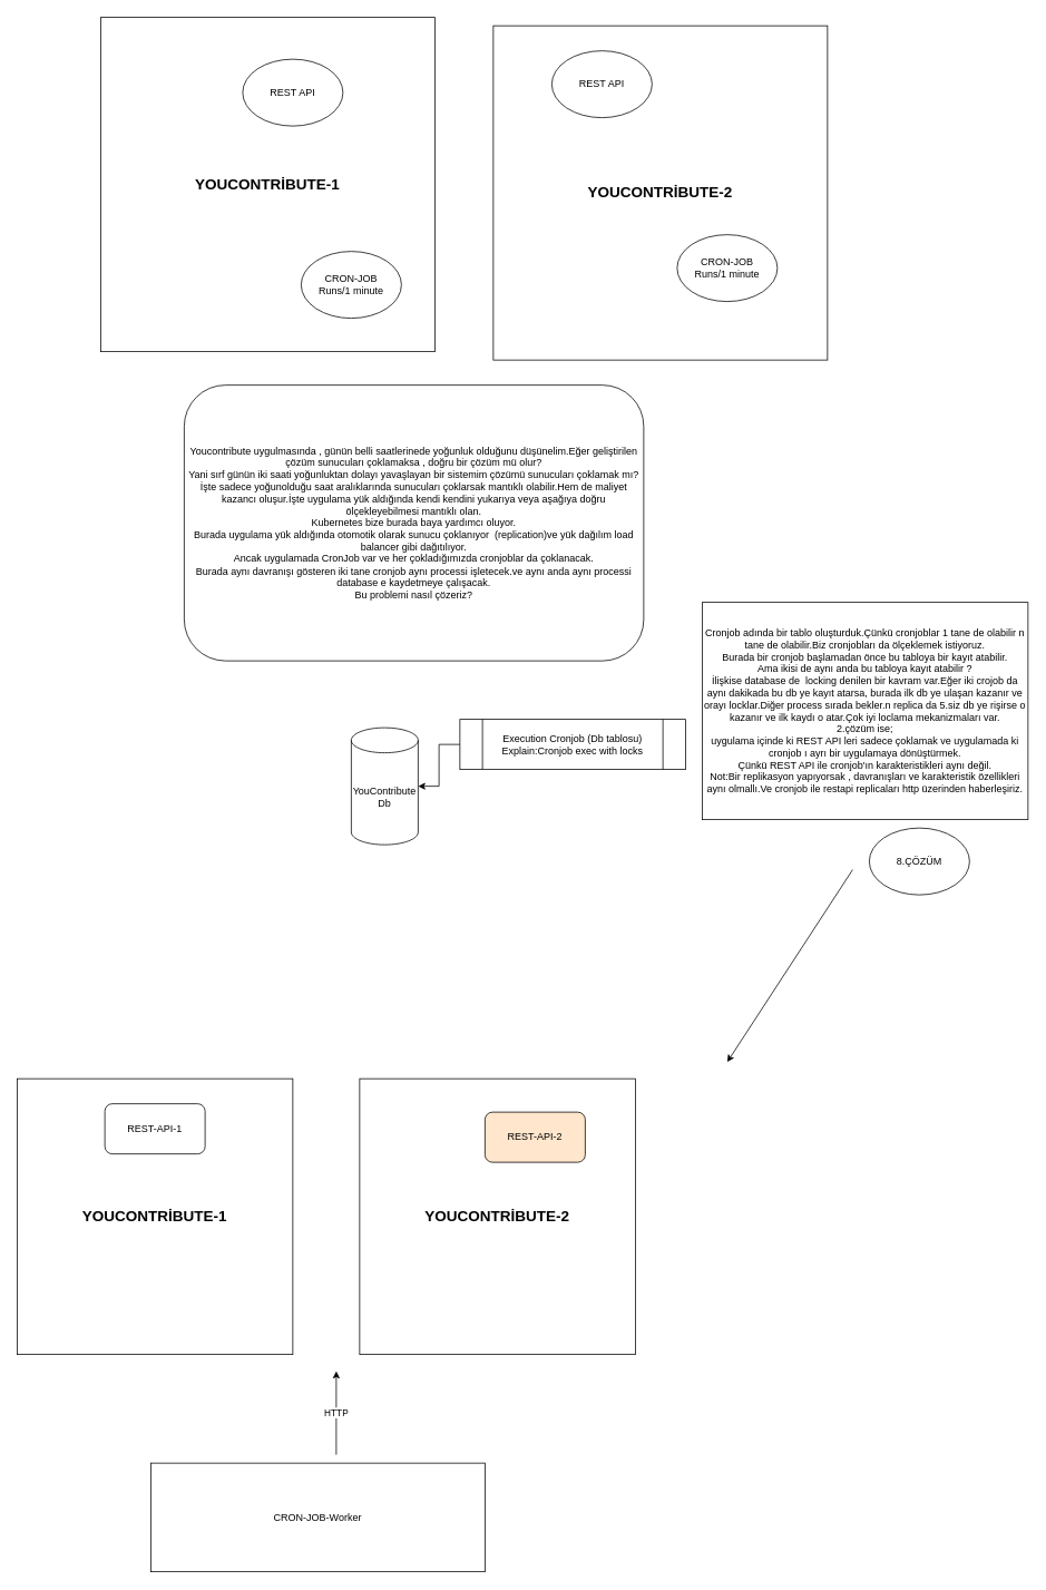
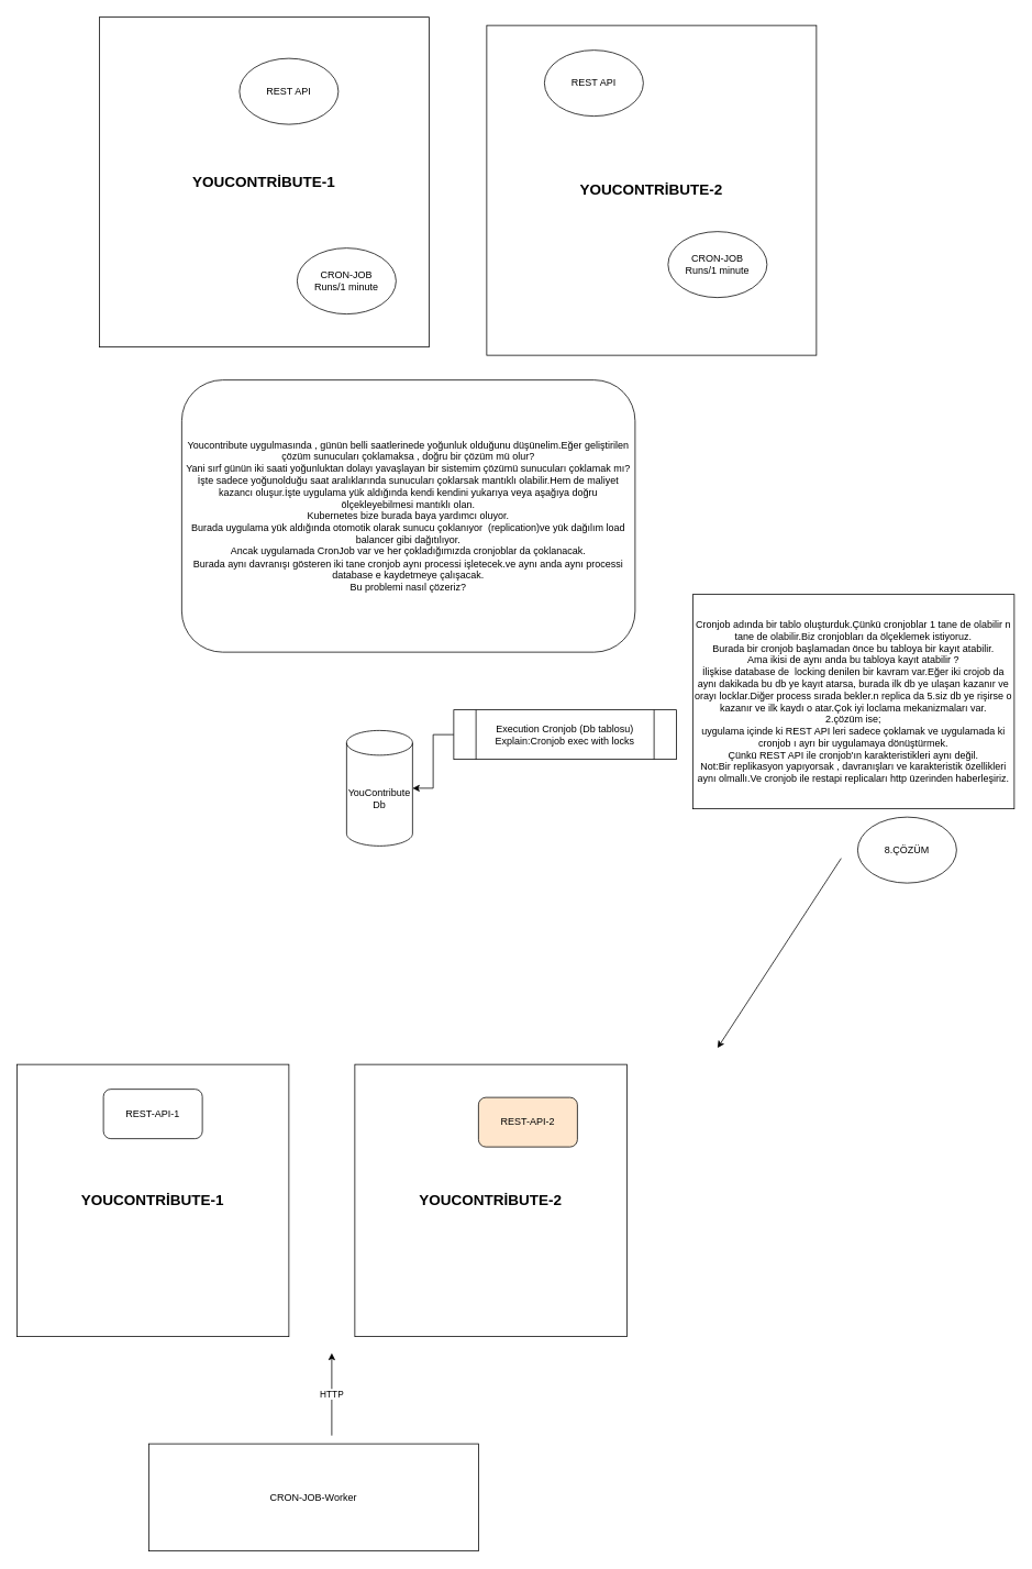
  <mxCell id="0" />
  <mxCell id="1" parent="0" />
  <mxCell id="2" value="&lt;font style=&quot;font-size: 18px&quot;&gt;&lt;b&gt;YOUCONTRİBUTE-1&lt;/b&gt;&lt;/font&gt;" style="whiteSpace=wrap;html=1;aspect=fixed;" vertex="1" parent="1"><mxGeometry x="120" width="400" height="400" as="geometry" y="20" /></mxCell>
  <mxCell id="3" value="REST API" style="ellipse;whiteSpace=wrap;html=1;" vertex="1" parent="1"><mxGeometry x="290" y="70" width="120" height="80" as="geometry" /></mxCell>
  <mxCell id="4" value="CRON-JOB&lt;br&gt;Runs/1 minute" style="ellipse;whiteSpace=wrap;html=1;" vertex="1" parent="1"><mxGeometry x="360" y="300" width="120" height="80" as="geometry" /></mxCell>
  <mxCell id="5" value="Youcontribute uygulmasında , günün belli saatlerinede yoğunluk olduğunu düşünelim.Eğer geliştirilen çözüm sunucuları çoklamaksa , doğru bir çözüm mü olur?&lt;br&gt;Yani sırf günün iki saati yoğunluktan dolayı yavaşlayan bir sistemim çözümü sunucuları çoklamak mı?&lt;br&gt;İşte sadece yoğunolduğu saat aralıklarında sunucuları çoklarsak mantıklı olabilir.Hem de maliyet kazancı oluşur.İşte uygulama yük aldığında kendi kendini yukarıya veya aşağıya doğru ölçekleyebilmesi mantıklı olan.&lt;br&gt;Kubernetes bize burada baya yardımcı oluyor.&lt;br&gt;Burada uygulama yük aldığında otomotik olarak sunucu çoklanıyor&amp;nbsp; (replication)ve yük dağılım load balancer gibi dağıtılıyor.&lt;br&gt;Ancak uygulamada CronJob var ve her çokladığımızda cronjoblar da çoklanacak.&lt;br&gt;Burada aynı davranışı gösteren iki tane cronjob aynı processi işletecek.ve aynı anda aynı processi database e kaydetmeye çalışacak.&lt;br&gt;Bu problemi nasıl çözeriz?" style="rounded=1;whiteSpace=wrap;html=1;" vertex="1" parent="1"><mxGeometry x="220" y="460" width="550" height="330" as="geometry" /></mxCell>
  <mxCell id="6" value="&lt;font style=&quot;font-size: 18px&quot;&gt;&lt;b&gt;YOUCONTRİBUTE-2&lt;/b&gt;&lt;/font&gt;" style="whiteSpace=wrap;html=1;aspect=fixed;" vertex="1" parent="1"><mxGeometry x="590" y="30" width="400" height="400" as="geometry" /></mxCell>
  <mxCell id="7" value="REST API" style="ellipse;whiteSpace=wrap;html=1;" vertex="1" parent="1"><mxGeometry x="660" y="60" width="120" height="80" as="geometry" /></mxCell>
  <mxCell id="8" value="CRON-JOB&lt;br&gt;Runs/1 minute" style="ellipse;whiteSpace=wrap;html=1;" vertex="1" parent="1"><mxGeometry x="810" y="280" width="120" height="80" as="geometry" /></mxCell>
  <mxCell id="9" value="" style="edgeStyle=orthogonalEdgeStyle;rounded=0;orthogonalLoop=1;jettySize=auto;html=1;" edge="1" parent="1" source="10" target="11"><mxGeometry relative="1" as="geometry" /></mxCell>
  <mxCell id="10" value="Execution Cronjob (Db tablosu)&lt;br&gt;Explain:Cronjob exec with locks" style="shape=process;whiteSpace=wrap;html=1;backgroundOutline=1;" vertex="1" parent="1"><mxGeometry x="550" y="860" width="270" height="60" as="geometry" /></mxCell>
- <mxCell id="11" value="YouContribute Db" style="shape=cylinder3;whiteSpace=wrap;html=1;boundedLbl=1;backgroundOutline=1;size=15;" vertex="1" parent="1"><mxGeometry x="420" y="870" width="80" height="140" as="geometry" /></mxCell>
+ <mxCell id="11" value="YouContribute Db" style="shape=cylinder3;whiteSpace=wrap;html=1;boundedLbl=1;backgroundOutline=1;size=15;" vertex="1" parent="1"><mxGeometry x="420" y="885" width="80" height="140" as="geometry" /></mxCell>
  <mxCell id="12" value="Cronjob adında bir tablo oluşturduk.Çünkü cronjoblar 1 tane de olabilir n tane de olabilir.Biz cronjobları da ölçeklemek istiyoruz.&lt;br&gt;Burada bir cronjob başlamadan önce bu tabloya bir kayıt atabilir.&lt;br&gt;Ama ikisi de aynı anda bu tabloya kayıt atabilir ?&lt;br&gt;İlişkise database de&amp;nbsp; locking denilen bir kavram var.Eğer iki crojob da aynı dakikada bu db ye kayıt atarsa, burada ilk db ye ulaşan kazanır ve orayı locklar.Diğer process sırada bekler.n replica da 5.siz db ye rişirse o kazanır ve ilk kaydı o atar.Çok iyi loclama mekanizmaları var.&lt;br&gt;2.çözüm ise;&lt;br&gt;uygulama içinde ki REST API leri sadece çoklamak ve uygulamada ki cronjob ı ayrı bir uygulamaya dönüştürmek.&lt;br&gt;Çünkü REST API ile cronjob'ın karakteristikleri aynı değil.&lt;br&gt;Not:Bir replikasyon yapıyorsak , davranışları ve karakteristik özellikleri aynı olmallı.Ve cronjob ile restapi replicaları http üzerinden haberleşiriz." style="rounded=0;whiteSpace=wrap;html=1;" vertex="1" parent="1"><mxGeometry x="840" y="720" width="390" height="260" as="geometry" /></mxCell>
  <mxCell id="13" value="" style="endArrow=classic;html=1;" edge="1" parent="1"><mxGeometry width="50" height="50" relative="1" as="geometry"><mxPoint x="1020" y="1040" as="sourcePoint" /><mxPoint x="870" y="1270" as="targetPoint" /></mxGeometry></mxCell>
  <mxCell id="14" value="&lt;font style=&quot;font-size: 18px&quot;&gt;&lt;b&gt;YOUCONTRİBUTE-1&lt;/b&gt;&lt;/font&gt;" style="whiteSpace=wrap;html=1;aspect=fixed;" vertex="1" parent="1"><mxGeometry x="20" y="1290" width="330" height="330" as="geometry" /></mxCell>
  <mxCell id="15" value="REST-API-1" style="rounded=1;whiteSpace=wrap;html=1;" vertex="1" parent="1"><mxGeometry x="125" y="1320" width="120" height="60" as="geometry" /></mxCell>
  <mxCell id="16" value="&lt;font style=&quot;font-size: 18px&quot;&gt;&lt;b&gt;YOUCONTRİBUTE-2&lt;/b&gt;&lt;/font&gt;" style="whiteSpace=wrap;html=1;aspect=fixed;" vertex="1" parent="1"><mxGeometry x="430" y="1290" width="330" height="330" as="geometry" /></mxCell>
  <mxCell id="17" value="REST-API-2" style="rounded=1;whiteSpace=wrap;html=1;fillColor=#ffe6cc;" vertex="1" parent="1"><mxGeometry x="580" y="1330" width="120" height="60" as="geometry" /></mxCell>
  <mxCell id="18" value="CRON-JOB-Worker" style="rounded=0;whiteSpace=wrap;html=1;" vertex="1" parent="1"><mxGeometry x="180" y="1750" width="400" height="130" as="geometry" /></mxCell>
  <mxCell id="19" value="8.ÇÖZÜM" style="ellipse;whiteSpace=wrap;html=1;" vertex="1" parent="1"><mxGeometry x="1040" y="990" width="120" height="80" as="geometry" /></mxCell>
  <mxCell id="20" value="HTTP" style="endArrow=classic;html=1;" edge="1" parent="1"><mxGeometry width="50" height="50" relative="1" as="geometry"><mxPoint x="402" y="1740" as="sourcePoint" /><mxPoint x="402" y="1640" as="targetPoint" /></mxGeometry></mxCell>
